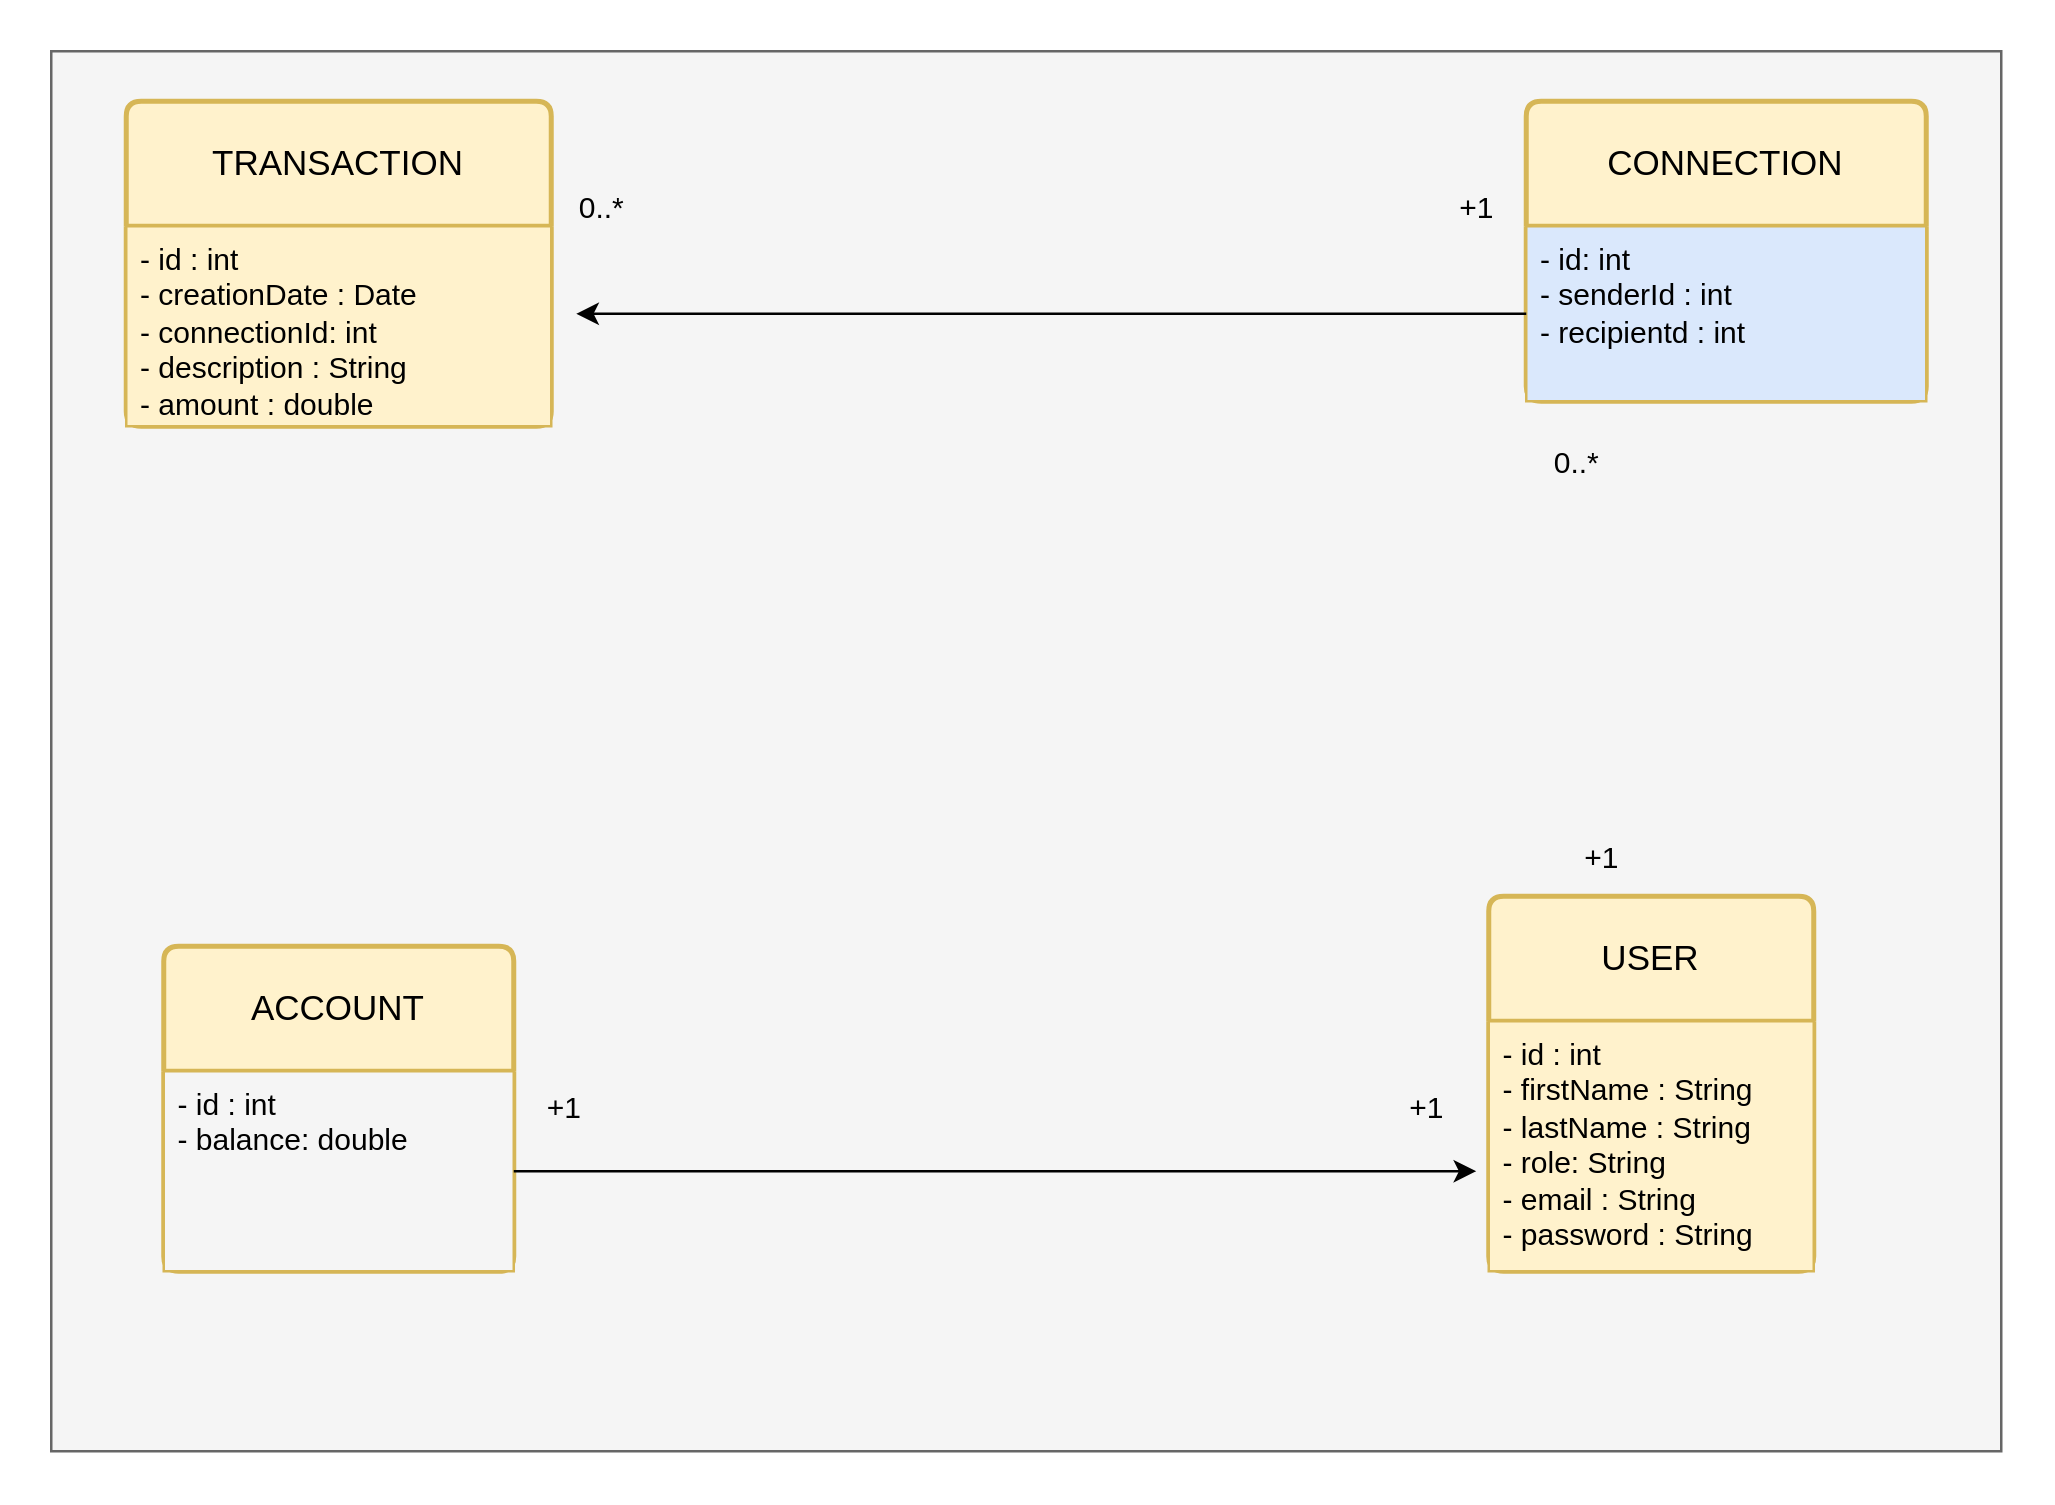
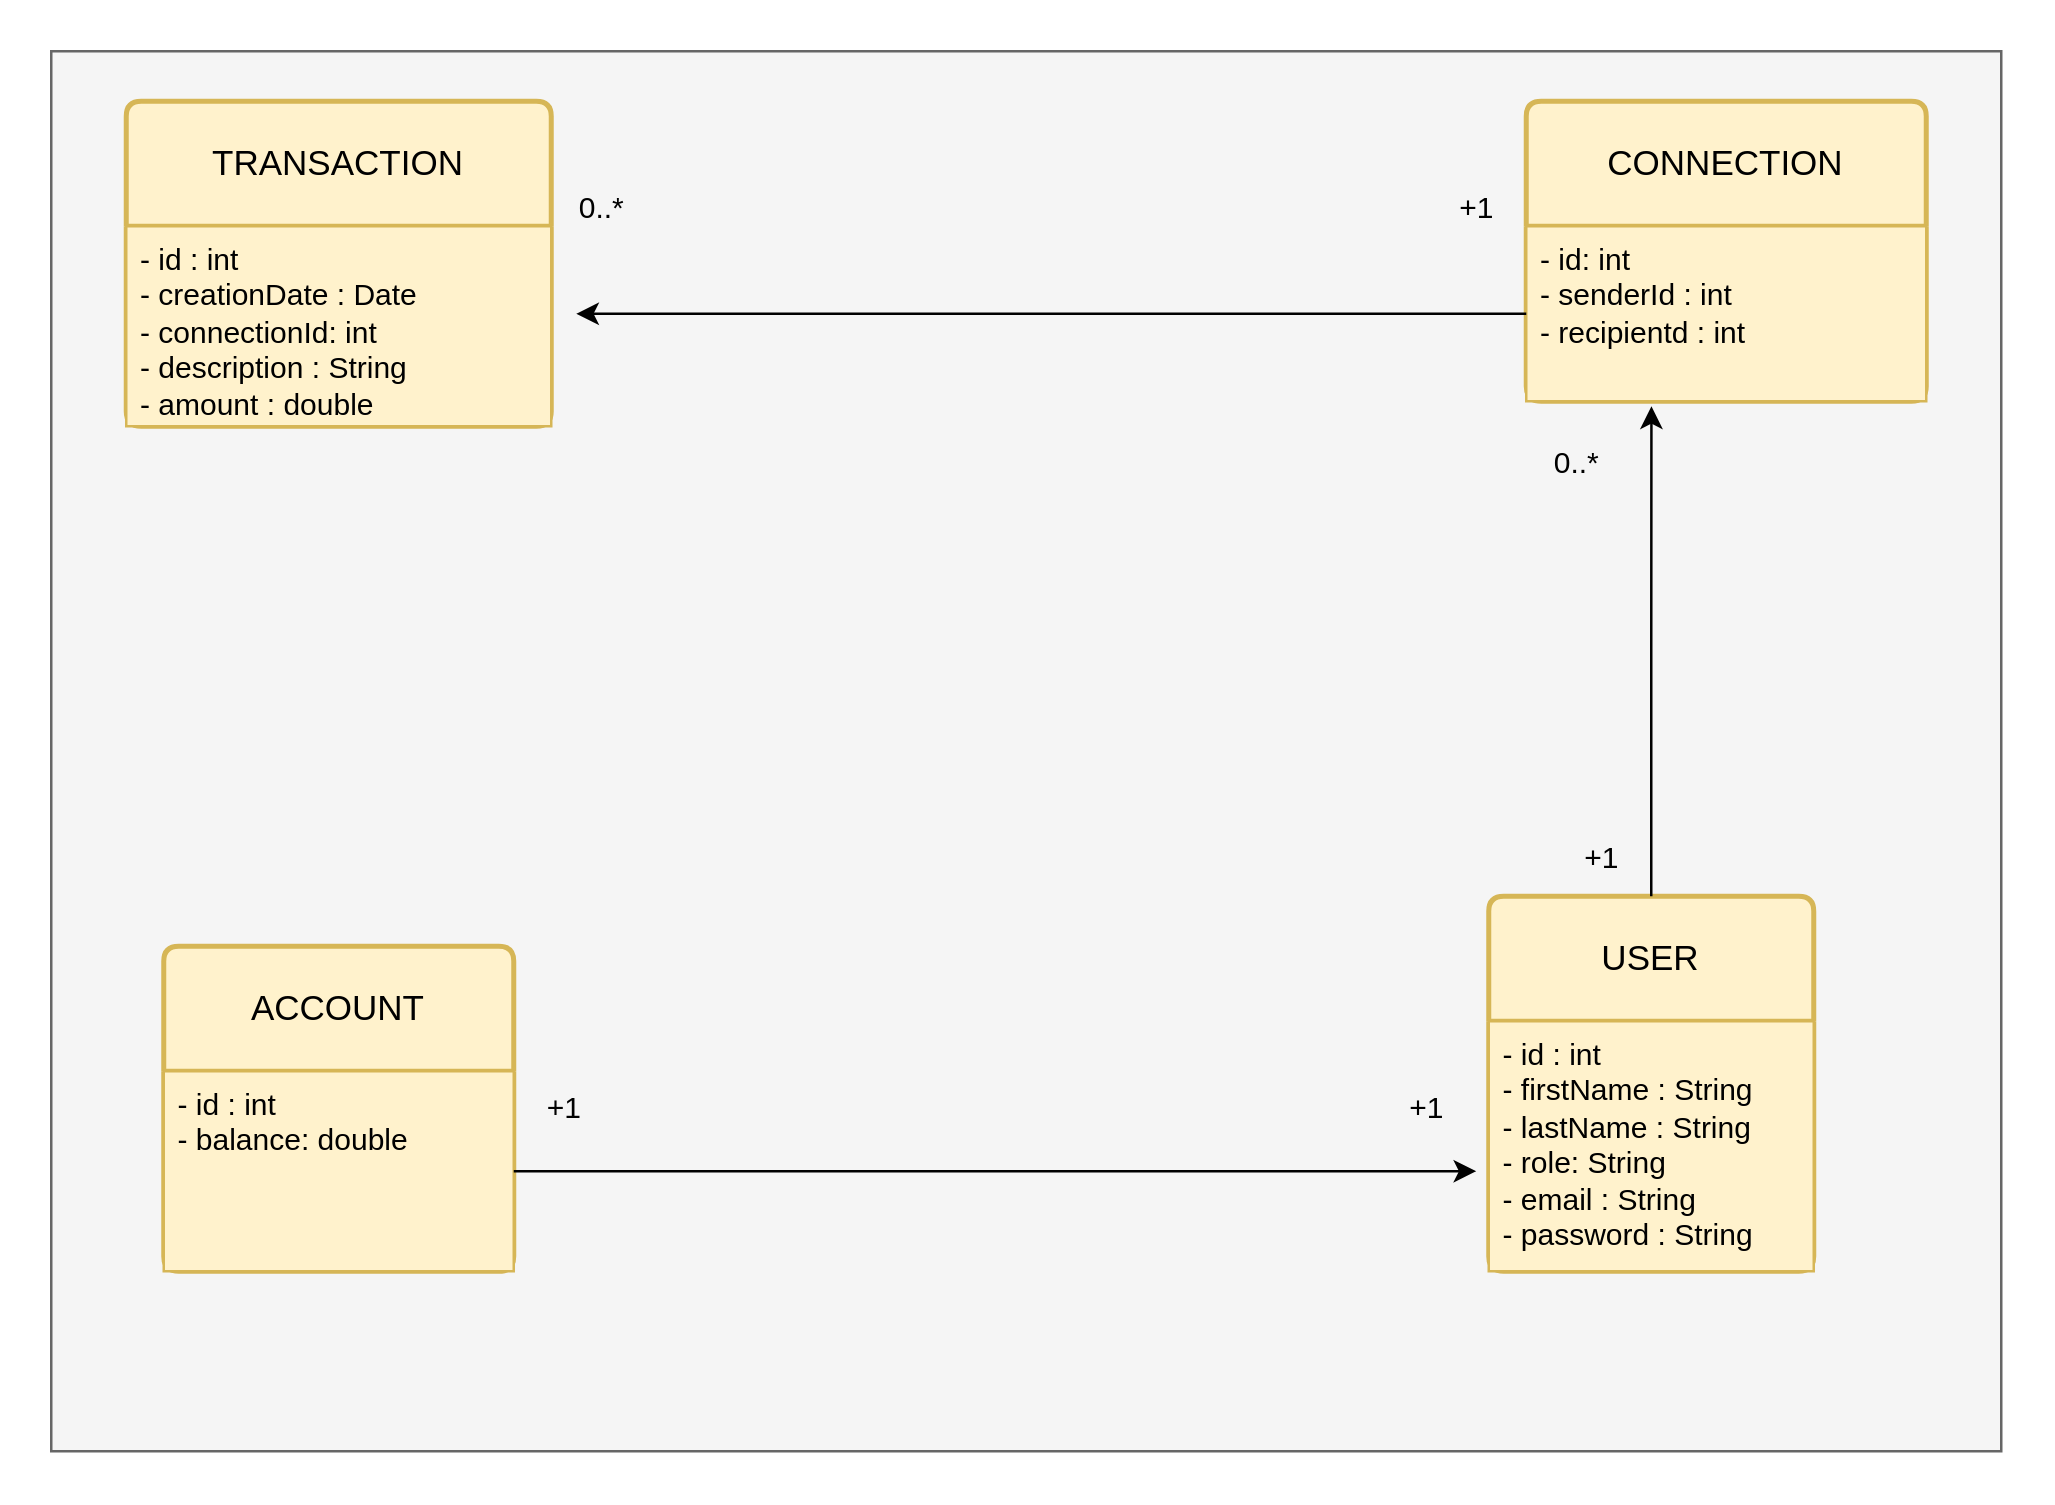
  <mxCell id="0" />
  <mxCell id="1" parent="0" />
  <mxCell id="2" value="" style="rounded=0;whiteSpace=wrap;html=1;fillColor=#f5f5f5;fontColor=#333333;strokeColor=#666666;" parent="1" vertex="1"><mxGeometry x="20" y="20" width="780" height="560" as="geometry" /></mxCell>
  <mxCell id="3" value="USER" style="swimlane;childLayout=stackLayout;horizontal=1;startSize=50;horizontalStack=0;rounded=1;fontSize=14;fontStyle=0;strokeWidth=2;resizeParent=0;resizeLast=1;shadow=0;dashed=0;align=center;arcSize=4;whiteSpace=wrap;html=1;fillColor=#fff2cc;strokeColor=#d6b656;" parent="1" vertex="1"><mxGeometry x="595" y="358" width="130" height="150" as="geometry" /></mxCell>
  <mxCell id="4" value="- id : int&lt;div&gt;- firstName : String&lt;/div&gt;&lt;div&gt;- lastName : String&lt;/div&gt;&lt;div&gt;- role: String&lt;/div&gt;&lt;div&gt;- email : String&lt;/div&gt;&lt;div&gt;- password : String&lt;/div&gt;&lt;div&gt;&lt;br&gt;&lt;/div&gt;" style="align=left;strokeColor=#d6b656;fillColor=#fff2cc;spacingLeft=4;fontSize=12;verticalAlign=top;resizable=0;rotatable=0;part=1;html=1;" parent="3" vertex="1"><mxGeometry y="50" width="130" height="100" as="geometry" /></mxCell>
  <mxCell id="5" value="TRANSACTION" style="swimlane;childLayout=stackLayout;horizontal=1;startSize=50;horizontalStack=0;rounded=1;fontSize=14;fontStyle=0;strokeWidth=2;resizeParent=0;resizeLast=1;shadow=0;dashed=0;align=center;arcSize=4;whiteSpace=wrap;html=1;fillColor=#fff2cc;strokeColor=#d6b656;" parent="1" vertex="1"><mxGeometry x="50" y="40" width="170" height="130" as="geometry" /></mxCell>
  <mxCell id="6" value="- id : int&lt;div&gt;- creationDate : Date&lt;br&gt;&lt;div&gt;- connectionId: int&lt;/div&gt;&lt;div&gt;- description : String&lt;/div&gt;&lt;div&gt;- amount : double&lt;/div&gt;&lt;/div&gt;" style="align=left;strokeColor=#d6b656;fillColor=#fff2cc;spacingLeft=4;fontSize=12;verticalAlign=top;resizable=0;rotatable=0;part=1;html=1;" parent="5" vertex="1"><mxGeometry y="50" width="170" height="80" as="geometry" /></mxCell>
  <mxCell id="7" value="CONNECTION" style="swimlane;childLayout=stackLayout;horizontal=1;startSize=50;horizontalStack=0;rounded=1;fontSize=14;fontStyle=0;strokeWidth=2;resizeParent=0;resizeLast=1;shadow=0;dashed=0;align=center;arcSize=4;whiteSpace=wrap;html=1;fillColor=#fff2cc;strokeColor=#d6b656;" parent="1" vertex="1"><mxGeometry x="610" y="40" width="160" height="120" as="geometry" /></mxCell>
- <mxCell id="8" value="- id: int&lt;div&gt;- senderId : int&lt;br&gt;- recipientd : int&lt;div&gt;&lt;br&gt;&lt;/div&gt;&lt;/div&gt;" style="align=left;strokeColor=#d6b656;fillColor=#dae8fc;spacingLeft=4;fontSize=12;verticalAlign=top;resizable=0;rotatable=0;part=1;html=1;" parent="7" vertex="1"><mxGeometry y="50" width="160" height="70" as="geometry" /></mxCell>
+ <mxCell id="8" value="- id: int&lt;div&gt;- senderId : int&lt;br&gt;- recipientd : int&lt;div&gt;&lt;br&gt;&lt;/div&gt;&lt;/div&gt;" style="align=left;strokeColor=#d6b656;fillColor=#fff2cc;spacingLeft=4;fontSize=12;verticalAlign=top;resizable=0;rotatable=0;part=1;html=1;" parent="7" vertex="1"><mxGeometry y="50" width="160" height="70" as="geometry" /></mxCell>
  <mxCell id="9" value="ACCOUNT" style="swimlane;childLayout=stackLayout;horizontal=1;startSize=50;horizontalStack=0;rounded=1;fontSize=14;fontStyle=0;strokeWidth=2;resizeParent=0;resizeLast=1;shadow=0;dashed=0;align=center;arcSize=4;whiteSpace=wrap;html=1;fillColor=#fff2cc;strokeColor=#d6b656;" parent="1" vertex="1"><mxGeometry x="65" y="378" width="140" height="130" as="geometry" /></mxCell>
- <mxCell id="10" value="- id : int&lt;div&gt;&lt;div&gt;- balance: double&lt;/div&gt;&lt;div&gt;&lt;br&gt;&lt;/div&gt;&lt;div&gt;&lt;br&gt;&lt;/div&gt;&lt;/div&gt;" style="align=left;strokeColor=#d6b656;fillColor=#f5f5f5;spacingLeft=4;fontSize=12;verticalAlign=top;resizable=0;rotatable=0;part=1;html=1;" parent="9" vertex="1"><mxGeometry y="50" width="140" height="80" as="geometry" /></mxCell>
+ <mxCell id="10" value="- id : int&lt;div&gt;&lt;div&gt;- balance: double&lt;/div&gt;&lt;div&gt;&lt;br&gt;&lt;/div&gt;&lt;div&gt;&lt;br&gt;&lt;/div&gt;&lt;/div&gt;" style="align=left;strokeColor=#d6b656;fillColor=#fff2cc;spacingLeft=4;fontSize=12;verticalAlign=top;resizable=0;rotatable=0;part=1;html=1;" parent="9" vertex="1"><mxGeometry y="50" width="140" height="80" as="geometry" /></mxCell>
  <mxCell id="11" value="+1" style="text;html=1;align=center;verticalAlign=middle;resizable=0;points=[];autosize=1;strokeColor=none;fillColor=none;" parent="1" vertex="1"><mxGeometry x="570" y="68" width="40" height="30" as="geometry" /></mxCell>
  <mxCell id="12" value="0..*" style="text;html=1;align=center;verticalAlign=middle;resizable=0;points=[];autosize=1;strokeColor=none;fillColor=none;" parent="1" vertex="1"><mxGeometry x="220" y="68" width="40" height="30" as="geometry" /></mxCell>
  <mxCell id="13" style="edgeStyle=orthogonalEdgeStyle;rounded=0;orthogonalLoop=1;jettySize=auto;html=1;" parent="1" source="8" edge="1"><mxGeometry relative="1" as="geometry"><mxPoint x="230" y="125" as="targetPoint" /></mxGeometry></mxCell>
  <mxCell id="14" value="+1" style="text;html=1;align=center;verticalAlign=middle;resizable=0;points=[];autosize=1;strokeColor=none;fillColor=none;" parent="1" vertex="1"><mxGeometry x="205" y="428" width="40" height="30" as="geometry" /></mxCell>
  <mxCell id="15" style="edgeStyle=orthogonalEdgeStyle;rounded=0;orthogonalLoop=1;jettySize=auto;html=1;" edge="1" parent="1" source="10"><mxGeometry relative="1" as="geometry"><mxPoint x="590" y="468" as="targetPoint" /></mxGeometry></mxCell>
  <mxCell id="16" value="+1" style="text;html=1;align=center;verticalAlign=middle;resizable=0;points=[];autosize=1;strokeColor=none;fillColor=none;" vertex="1" parent="1"><mxGeometry x="550" y="428" width="40" height="30" as="geometry" /></mxCell>
+ <mxCell id="17" style="edgeStyle=orthogonalEdgeStyle;rounded=0;orthogonalLoop=1;jettySize=auto;html=1;entryX=0.313;entryY=1.029;entryDx=0;entryDy=0;entryPerimeter=0;" edge="1" parent="1" source="3" target="8"><mxGeometry relative="1" as="geometry" /></mxCell>
  <mxCell id="18" value="+1" style="text;html=1;align=center;verticalAlign=middle;resizable=0;points=[];autosize=1;strokeColor=none;fillColor=none;" vertex="1" parent="1"><mxGeometry x="620" y="328" width="40" height="30" as="geometry" /></mxCell>
  <mxCell id="19" value="0..*" style="text;html=1;align=center;verticalAlign=middle;resizable=0;points=[];autosize=1;strokeColor=none;fillColor=none;" vertex="1" parent="1"><mxGeometry x="610" y="170" width="40" height="30" as="geometry" /></mxCell>
